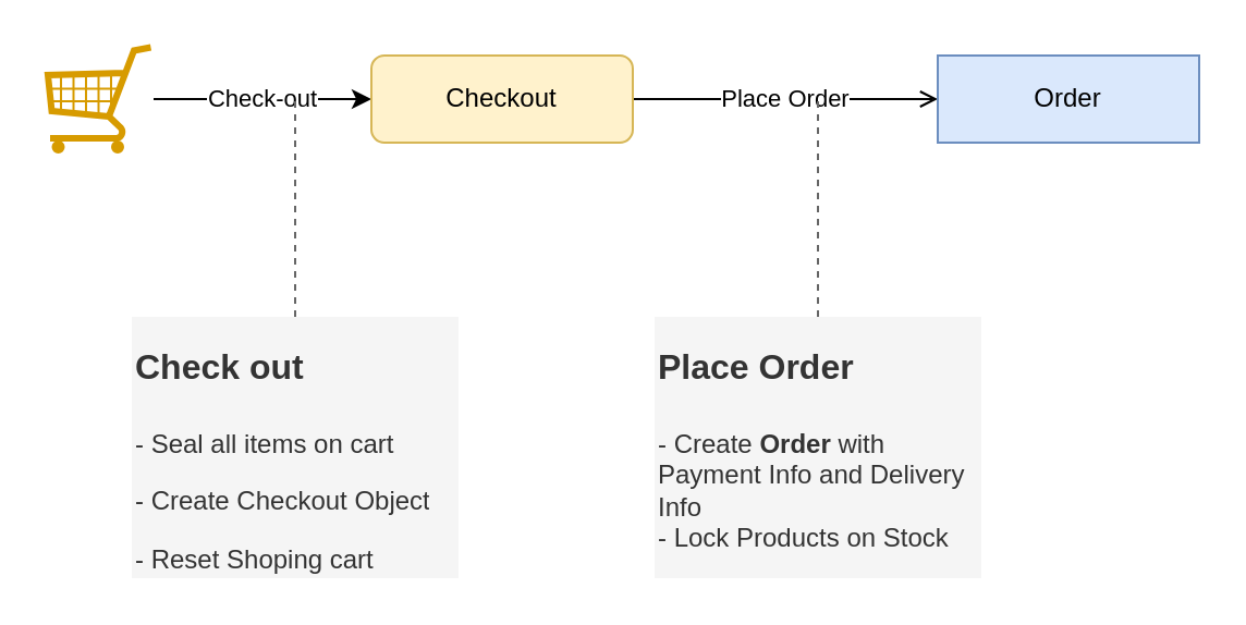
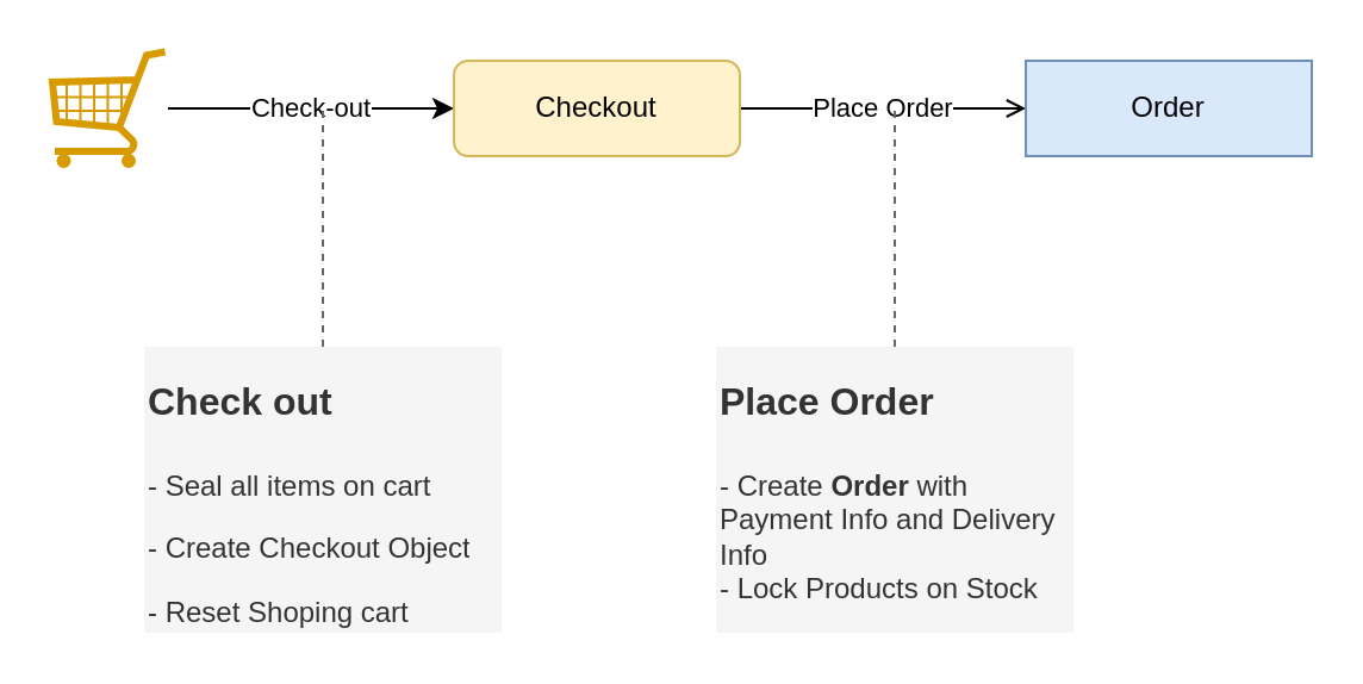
  <mxCell id="0" />
  <mxCell id="1" parent="0" />
  <mxCell id="2" value="Check-out" style="edgeStyle=orthogonalEdgeStyle;rounded=0;orthogonalLoop=1;jettySize=auto;html=1;" edge="1" parent="1" source="3" target="5"><mxGeometry relative="1" as="geometry" /></mxCell>
  <mxCell id="3" value="" style="verticalLabelPosition=bottom;shadow=0;dashed=0;align=center;html=1;verticalAlign=top;strokeWidth=1;shape=mxgraph.mockup.misc.shoppingCart;strokeColor=#d79b00;fillColor=#ffe6cc;" vertex="1" parent="1"><mxGeometry x="20" y="20" width="50" height="50" as="geometry" /></mxCell>
  <mxCell id="4" value="Place Order" style="edgeStyle=orthogonalEdgeStyle;rounded=0;orthogonalLoop=1;jettySize=auto;html=1;endArrow=open;" edge="1" parent="1" source="5" target="8"><mxGeometry relative="1" as="geometry" /></mxCell>
- <mxCell id="5" value="Checkout" style="rounded=1;whiteSpace=wrap;html=1;fillColor=#fff2cc;strokeColor=#d6b656;" vertex="1" parent="1"><mxGeometry x="170" y="25" width="120" height="40" as="geometry" /></mxCell>
+ <mxCell id="5" value="Checkout" style="rounded=1;whiteSpace=wrap;html=1;fillColor=#fff2cc;strokeColor=#d6b656;" vertex="1" parent="1"><mxGeometry x="190" y="25" width="120" height="40" as="geometry" /></mxCell>
  <mxCell id="6" style="edgeStyle=orthogonalEdgeStyle;rounded=0;orthogonalLoop=1;jettySize=auto;html=1;fillColor=#f5f5f5;strokeColor=#666666;endArrow=none;endFill=0;dashed=1;" edge="1" parent="1" source="7"><mxGeometry relative="1" as="geometry"><mxPoint x="135" y="45" as="targetPoint" /></mxGeometry></mxCell>
  <mxCell id="7" value="&lt;h1 style=&quot;margin-top: 0px;&quot;&gt;&lt;font style=&quot;font-size: 16px;&quot;&gt;Check out&lt;/font&gt;&lt;/h1&gt;&lt;p&gt;- Seal all items on cart&lt;/p&gt;&lt;p&gt;- Create Checkout Object&lt;/p&gt;&lt;p&gt;- Reset Shoping cart&lt;/p&gt;" style="text;html=1;whiteSpace=wrap;overflow=hidden;rounded=0;fillColor=#f5f5f5;fontColor=#333333;strokeColor=none;" vertex="1" parent="1"><mxGeometry x="60" y="145" width="150" height="120" as="geometry" /></mxCell>
  <mxCell id="8" value="Order" style="whiteSpace=wrap;html=1;fillColor=#dae8fc;strokeColor=#6c8ebf;rounded=0;" vertex="1" parent="1"><mxGeometry x="430" y="25" width="120" height="40" as="geometry" /></mxCell>
  <mxCell id="9" style="edgeStyle=orthogonalEdgeStyle;rounded=0;orthogonalLoop=1;jettySize=auto;html=1;dashed=1;strokeColor=#666666;align=center;verticalAlign=middle;fontFamily=Helvetica;fontSize=11;fontColor=default;labelBackgroundColor=default;endArrow=none;endFill=0;fillColor=#f5f5f5;" edge="1" parent="1" source="10"><mxGeometry relative="1" as="geometry"><mxPoint x="375" y="45" as="targetPoint" /></mxGeometry></mxCell>
  <mxCell id="10" value="&lt;h1 style=&quot;margin-top: 0px;&quot;&gt;&lt;font style=&quot;font-size: 16px;&quot;&gt;Place Order&lt;/font&gt;&lt;/h1&gt;&lt;p&gt;- Create &lt;b&gt;Order &lt;/b&gt;with Payment Info and Delivery Info&lt;br&gt;- Lock Products on Stock&lt;/p&gt;" style="text;html=1;whiteSpace=wrap;overflow=hidden;rounded=0;fillColor=#f5f5f5;fontColor=#333333;strokeColor=none;" vertex="1" parent="1"><mxGeometry x="300" y="145" width="150" height="120" as="geometry" /></mxCell>
